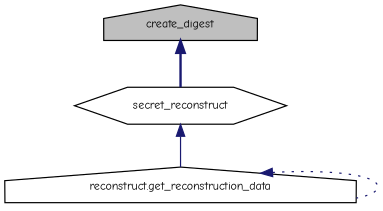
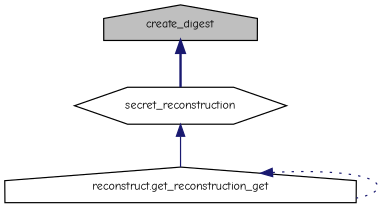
  digraph {
    fontname="Comic Neue"
    rankdir=TB
    node [color=black fillcolor=white fontname="Comic Neue" fontsize=10 shape=house style=filled]
    edge [color=midnightblue dir=back fontname="Comic Neue" fontsize=10 labelfontname=Helvetica labelfontsize=10]
    n1 [fillcolor=grey75 fontcolor=black height=0.2 label=create_digest width=0.4]
-   n2 [height=0.2 label=secret_reconstruct shape=hexagon width=0.4]
-   n3 [height=0.2 label="reconstruct.get_reconstruction_data" width=0.4]
+   n2 [height=0.2 label=secret_reconstruction shape=hexagon width=0.4]
+   n3 [height=0.2 label="reconstruct.get_reconstruction_get" width=0.4]
    n1 -> n2 [style=bold]
    n2 -> n3 [style=solid]
    n3 -> n3 [style=dotted]
  }
